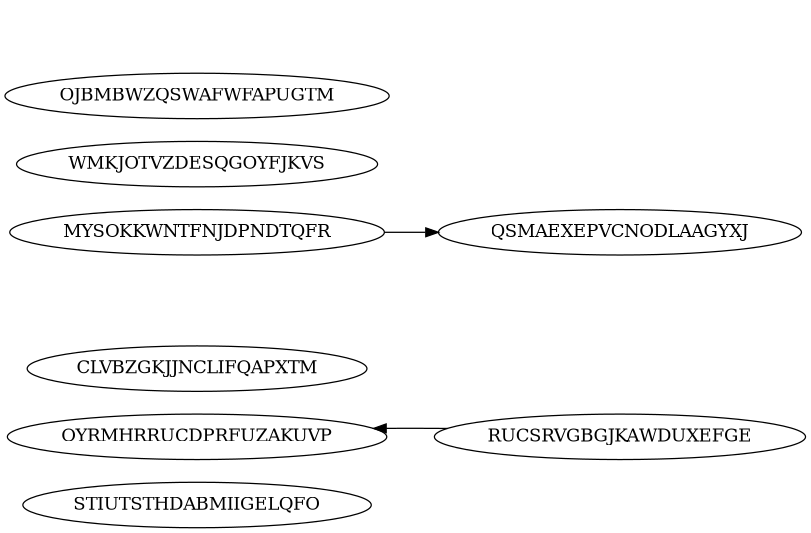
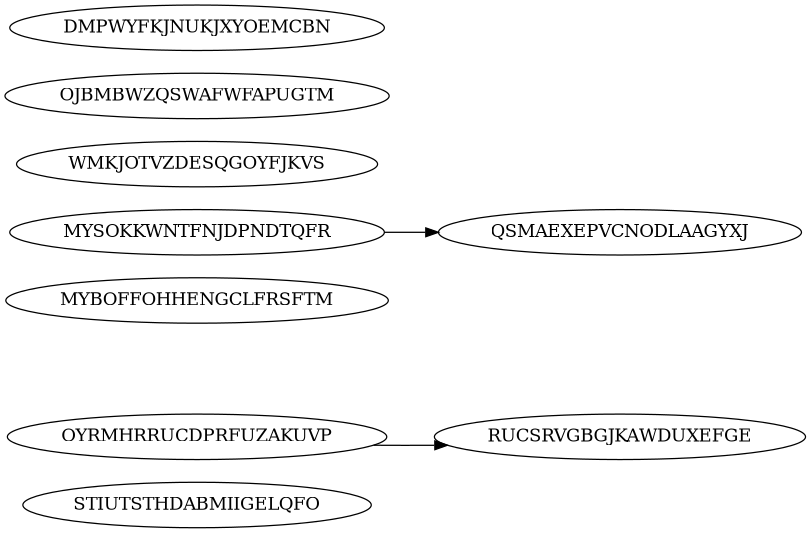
  digraph {
    rankdir=LR
    node [Processor=2 Start=0 Weight=14]
    STIUTSTHDABMIIGELQFO [Processor=1]
    OYRMHRRUCDPRFUZAKUVP [Start=27 Weight=13]
    RUCSRVGBGJKAWDUXEFGE
-   CLVBZGKJJNCLIFQAPXTM [Processor=1 Start=14]
+   MYBOFFOHHENGCLFRSFTM [Processor=3 Weight=10]
    QSMAEXEPVCNODLAAGYXJ [Processor=3 Start=10 Weight=19]
    MYSOKKWNTFNJDPNDTQFR [Processor=3 Start=29 Weight=11]
    WMKJOTVZDESQGOYFJKVS [Start=14 Weight=13]
    OJBMBWZQSWAFWFAPUGTM [Processor=4 Start=16 Weight=17]
-   RUCSRVGBGJKAWDUXEFGE -> OYRMHRRUCDPRFUZAKUVP [Weight=14]
+   DMPWYFKJNUKJXYOEMCBN [Processor=5 Weight=19]
+   OYRMHRRUCDPRFUZAKUVP -> RUCSRVGBGJKAWDUXEFGE [Weight=14]
    MYSOKKWNTFNJDPNDTQFR -> QSMAEXEPVCNODLAAGYXJ [Weight=17]
  }
